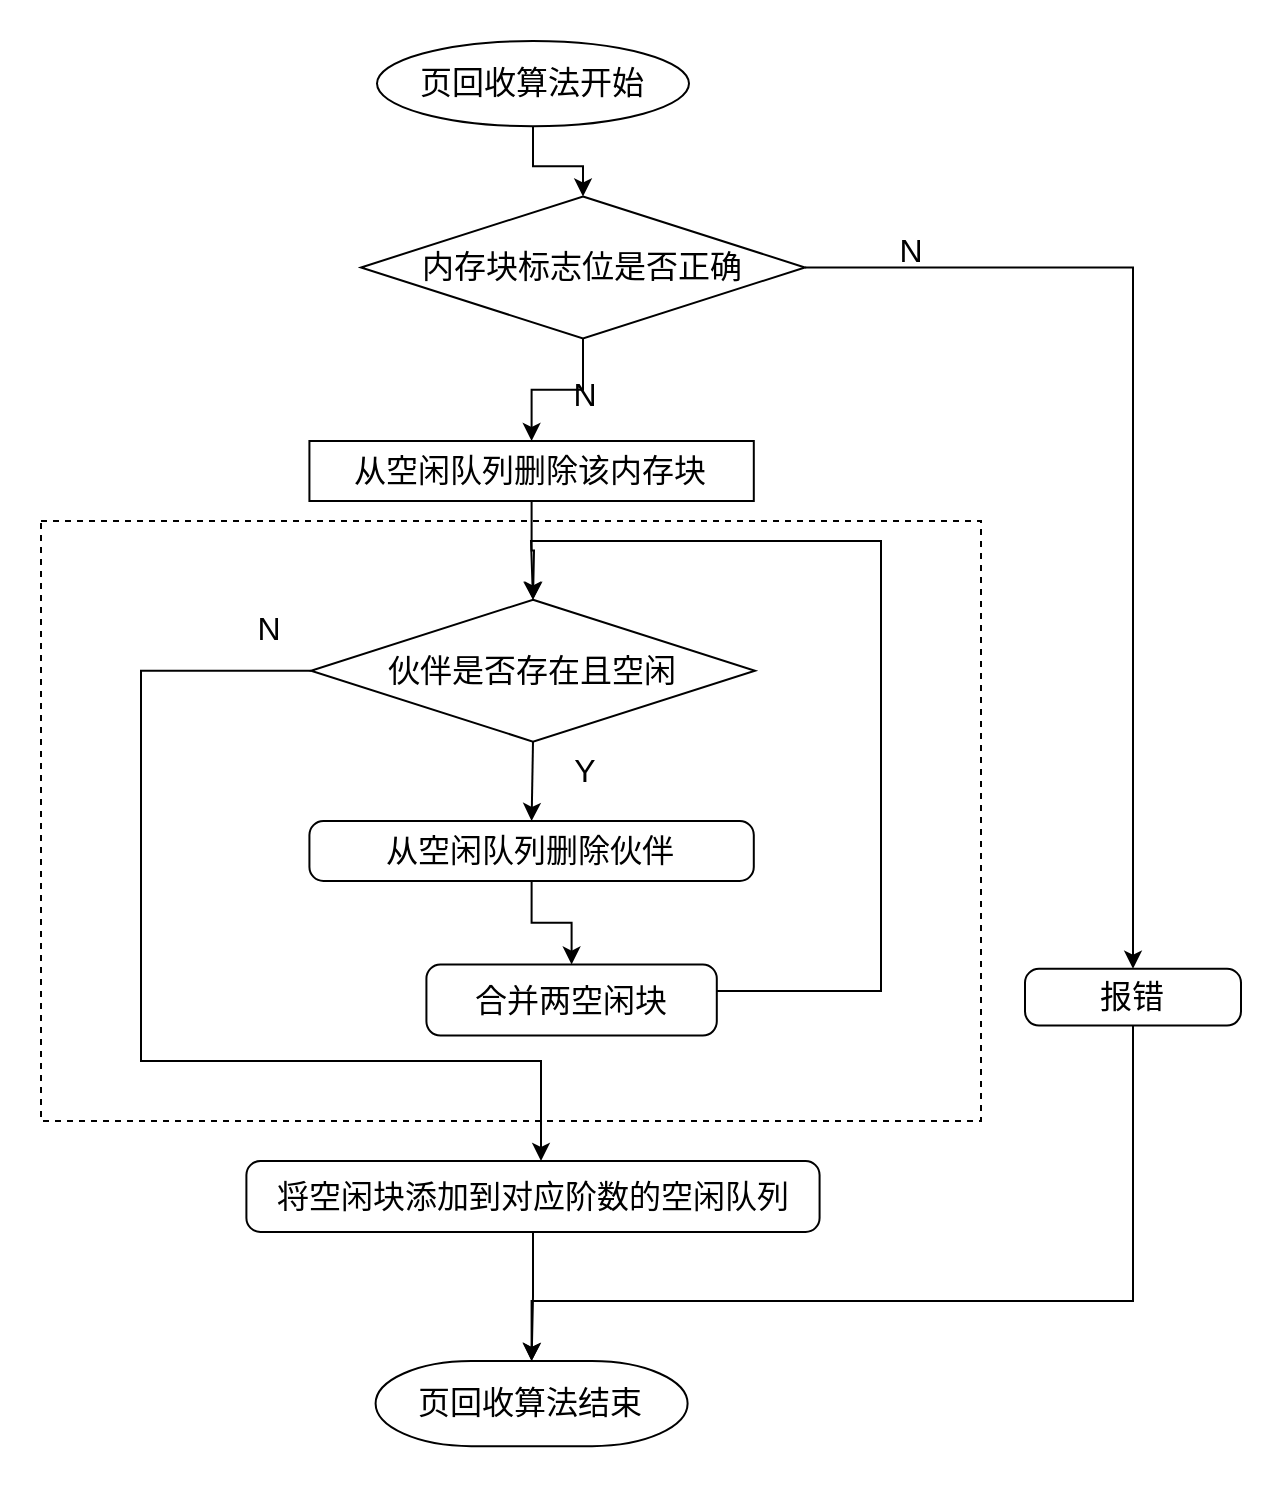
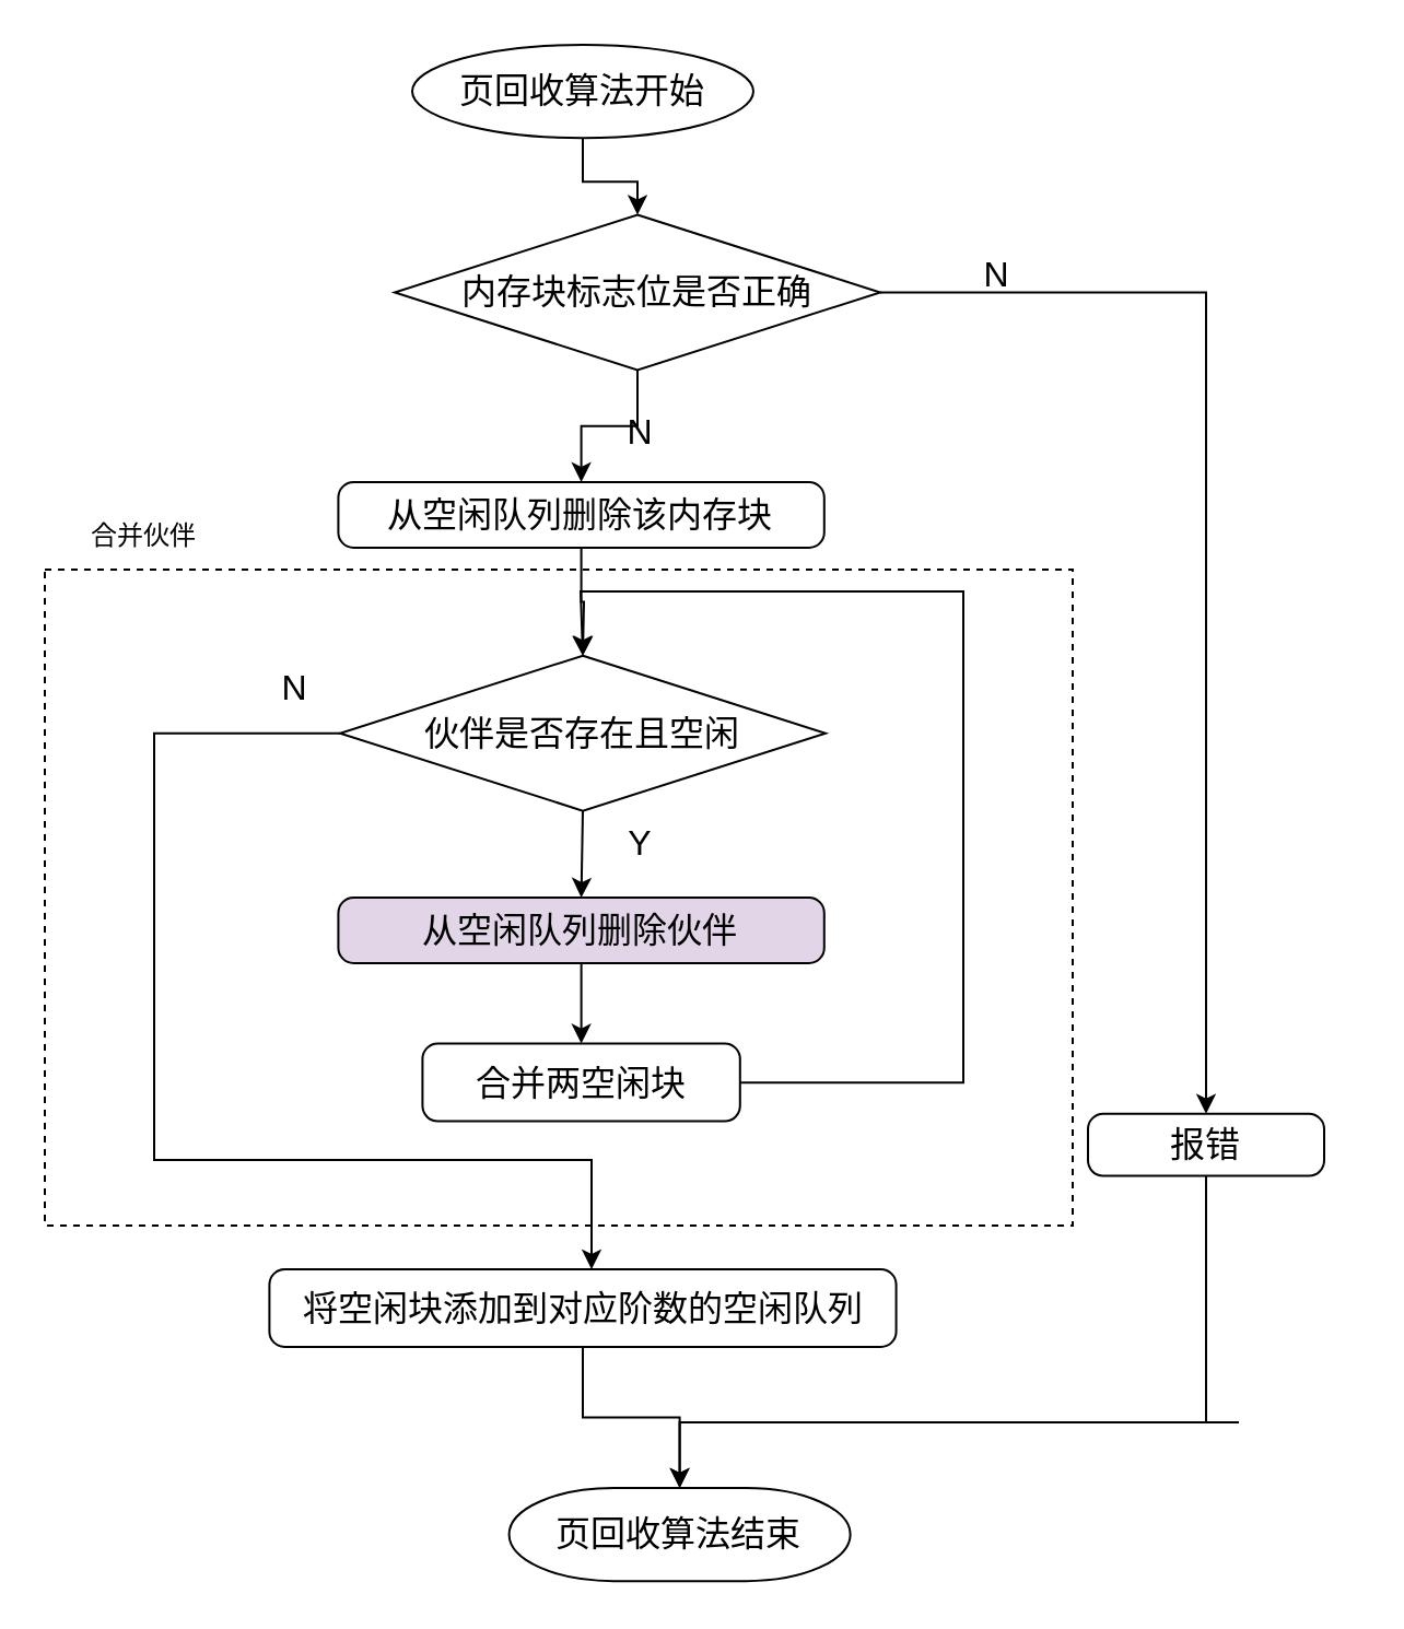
  <mxCell id="0" />
  <mxCell id="1" parent="0" />
  <mxCell id="2" style="edgeStyle=orthogonalEdgeStyle;rounded=0;orthogonalLoop=1;jettySize=auto;html=1;strokeWidth=1;fontSize=16;entryX=0.5;entryY=0;entryDx=0;entryDy=0;entryPerimeter=0;" edge="1" parent="1" source="3" target="5"><mxGeometry relative="1" as="geometry"><mxPoint x="266" y="50.968" as="targetPoint" /></mxGeometry></mxCell>
  <mxCell id="3" value="页回收算法开始" style="strokeWidth=1;html=1;shape=mxgraph.flowchart.start_1;whiteSpace=wrap;fontSize=16;container=0;" vertex="1" parent="1"><mxGeometry x="188" y="20" width="156.0" height="42.581" as="geometry" /></mxCell>
  <mxCell id="4" style="edgeStyle=orthogonalEdgeStyle;rounded=0;orthogonalLoop=1;jettySize=auto;html=1;exitX=0.5;exitY=1;exitDx=0;exitDy=0;exitPerimeter=0;entryX=0.5;entryY=0;entryDx=0;entryDy=0;strokeWidth=1;" edge="1" parent="1" source="5" target="12"><mxGeometry relative="1" as="geometry" /></mxCell>
  <mxCell id="5" value="内存块标志位是否正确" style="strokeWidth=1;html=1;shape=mxgraph.flowchart.decision;whiteSpace=wrap;fontSize=16;container=0;" vertex="1" parent="1"><mxGeometry x="180" y="97.742" width="222.0" height="70.968" as="geometry" /></mxCell>
  <mxCell id="6" value="N" style="text;html=1;align=center;verticalAlign=middle;resizable=0;points=[];autosize=1;strokeColor=none;fillColor=none;fontSize=16;container=0;strokeWidth=1;" vertex="1" parent="1"><mxGeometry x="435" y="109.995" width="40" height="30" as="geometry" /></mxCell>
- <mxCell id="7" value="页回收算法结束" style="strokeWidth=1;html=1;shape=mxgraph.flowchart.terminator;whiteSpace=wrap;fontSize=16;container=0;" vertex="1" parent="1"><mxGeometry x="187.302" y="679.999" width="156.0" height="42.581" as="geometry" /></mxCell>
+ <mxCell id="7" value="页回收算法结束" style="strokeWidth=1;html=1;shape=mxgraph.flowchart.terminator;whiteSpace=wrap;fontSize=16;container=0;" vertex="1" parent="1"><mxGeometry x="232.302" y="679.999" width="156.0" height="42.581" as="geometry" /></mxCell>
  <mxCell id="8" style="edgeStyle=orthogonalEdgeStyle;rounded=0;orthogonalLoop=1;jettySize=auto;html=1;exitX=0.5;exitY=1;exitDx=0;exitDy=0;strokeWidth=1;entryX=0.5;entryY=0;entryDx=0;entryDy=0;entryPerimeter=0;" edge="1" parent="1" source="9" target="7"><mxGeometry relative="1" as="geometry"><mxPoint x="566" y="680" as="targetPoint" /><Array as="points"><mxPoint x="566" y="650" /><mxPoint x="265" y="650" /></Array></mxGeometry></mxCell>
- <mxCell id="9" value="报错" style="rounded=1;whiteSpace=wrap;html=1;absoluteArcSize=1;arcSize=14;strokeWidth=1;fontSize=16;container=0;" vertex="1" parent="1"><mxGeometry x="512" y="483.871" width="108.0" height="28.387" as="geometry" /></mxCell>
+ <mxCell id="9" value="报错" style="rounded=1;whiteSpace=wrap;html=1;absoluteArcSize=1;arcSize=14;strokeWidth=1;fontSize=16;container=0;" vertex="1" parent="1"><mxGeometry x="497" y="508.871" width="108.0" height="28.387" as="geometry" /></mxCell>
  <mxCell id="10" style="edgeStyle=orthogonalEdgeStyle;rounded=0;orthogonalLoop=1;jettySize=auto;html=1;entryX=0.5;entryY=0;entryDx=0;entryDy=0;strokeWidth=1;fontSize=16;" edge="1" parent="1" source="5" target="9"><mxGeometry relative="1" as="geometry" /></mxCell>
  <mxCell id="11" style="edgeStyle=orthogonalEdgeStyle;rounded=0;orthogonalLoop=1;jettySize=auto;html=1;strokeWidth=1;fontSize=16;" edge="1" parent="1" source="12"><mxGeometry relative="1" as="geometry"><mxPoint x="266" y="299.355" as="targetPoint" /></mxGeometry></mxCell>
- <mxCell id="12" value="从空闲队列删除该内存块" style="whiteSpace=wrap;html=1;absoluteArcSize=1;arcSize=14;strokeWidth=1;fontSize=16;container=0;rounded=0;" vertex="1" parent="1"><mxGeometry x="154.21" y="220" width="222.19" height="30" as="geometry" /></mxCell>
+ <mxCell id="12" value="从空闲队列删除该内存块" style="rounded=1;whiteSpace=wrap;html=1;absoluteArcSize=1;arcSize=14;strokeWidth=1;fontSize=16;container=0;" vertex="1" parent="1"><mxGeometry x="154.21" y="220" width="222.19" height="30" as="geometry" /></mxCell>
  <mxCell id="13" style="edgeStyle=orthogonalEdgeStyle;rounded=0;orthogonalLoop=1;jettySize=auto;html=1;exitX=0.5;exitY=1;exitDx=0;exitDy=0;exitPerimeter=0;entryX=0.5;entryY=0;entryDx=0;entryDy=0;strokeWidth=1;" edge="1" parent="1" source="15" target="21"><mxGeometry relative="1" as="geometry" /></mxCell>
  <mxCell id="14" style="edgeStyle=orthogonalEdgeStyle;rounded=0;orthogonalLoop=1;jettySize=auto;html=1;strokeWidth=1;" edge="1" parent="1" source="15"><mxGeometry relative="1" as="geometry"><mxPoint x="270" y="580" as="targetPoint" /><Array as="points"><mxPoint x="70" y="335" /><mxPoint x="70" y="530" /><mxPoint x="270" y="530" /></Array></mxGeometry></mxCell>
  <mxCell id="15" value="伙伴是否存在且空闲" style="strokeWidth=1;html=1;shape=mxgraph.flowchart.decision;whiteSpace=wrap;fontSize=16;container=0;" vertex="1" parent="1"><mxGeometry x="155" y="299.355" width="222.0" height="70.968" as="geometry" /></mxCell>
  <mxCell id="16" value="N" style="text;html=1;align=center;verticalAlign=middle;resizable=0;points=[];autosize=1;strokeColor=none;fillColor=none;fontSize=16;container=0;strokeWidth=1;" vertex="1" parent="1"><mxGeometry x="272" y="182.258" width="40" height="30" as="geometry" /></mxCell>
  <mxCell id="17" value="Y" style="text;html=1;align=center;verticalAlign=middle;resizable=0;points=[];autosize=1;strokeColor=none;fillColor=none;fontSize=16;container=0;strokeWidth=1;" vertex="1" parent="1"><mxGeometry x="277" y="370.323" width="30" height="30" as="geometry" /></mxCell>
  <mxCell id="18" style="edgeStyle=orthogonalEdgeStyle;rounded=0;orthogonalLoop=1;jettySize=auto;html=1;strokeWidth=1;entryX=0.5;entryY=0;entryDx=0;entryDy=0;entryPerimeter=0;" edge="1" parent="1" source="19" target="15"><mxGeometry relative="1" as="geometry"><mxPoint x="265" y="270" as="targetPoint" /><Array as="points"><mxPoint x="440" y="495" /><mxPoint x="440" y="270" /><mxPoint x="265" y="270" /></Array></mxGeometry></mxCell>
- <mxCell id="19" value="合并两空闲块" style="rounded=1;whiteSpace=wrap;html=1;absoluteArcSize=1;arcSize=14;strokeWidth=1;fontSize=16;container=0;" vertex="1" parent="1"><mxGeometry x="212.71" y="481.78" width="145.19" height="35.48" as="geometry" /></mxCell>
+ <mxCell id="19" value="合并两空闲块" style="rounded=1;whiteSpace=wrap;html=1;absoluteArcSize=1;arcSize=14;strokeWidth=1;fontSize=16;container=0;" vertex="1" parent="1"><mxGeometry x="192.71" y="476.78" width="145.19" height="35.48" as="geometry" /></mxCell>
  <mxCell id="20" style="edgeStyle=orthogonalEdgeStyle;rounded=0;orthogonalLoop=1;jettySize=auto;html=1;exitX=0.5;exitY=1;exitDx=0;exitDy=0;entryX=0.5;entryY=0;entryDx=0;entryDy=0;strokeWidth=1;" edge="1" parent="1" source="21" target="19"><mxGeometry relative="1" as="geometry" /></mxCell>
- <mxCell id="21" value="从空闲队列删除伙伴" style="rounded=1;whiteSpace=wrap;html=1;absoluteArcSize=1;arcSize=14;strokeWidth=1;fontSize=16;container=0;" vertex="1" parent="1"><mxGeometry x="154.21" y="410" width="222.19" height="30" as="geometry" /></mxCell>
+ <mxCell id="21" value="从空闲队列删除伙伴" style="rounded=1;whiteSpace=wrap;html=1;absoluteArcSize=1;arcSize=14;strokeWidth=1;fontSize=16;container=0;fillColor=#e1d5e7;" vertex="1" parent="1"><mxGeometry x="154.21" y="410" width="222.19" height="30" as="geometry" /></mxCell>
  <mxCell id="22" value="N" style="text;html=1;align=center;verticalAlign=middle;resizable=0;points=[];autosize=1;strokeColor=none;fillColor=none;fontSize=16;container=0;strokeWidth=1;" vertex="1" parent="1"><mxGeometry x="114.21" y="299.355" width="40" height="30" as="geometry" /></mxCell>
  <mxCell id="23" style="edgeStyle=orthogonalEdgeStyle;rounded=0;orthogonalLoop=1;jettySize=auto;html=1;exitX=0.5;exitY=1;exitDx=0;exitDy=0;entryX=0.5;entryY=0;entryDx=0;entryDy=0;entryPerimeter=0;strokeWidth=1;" edge="1" parent="1" source="24" target="7"><mxGeometry relative="1" as="geometry" /></mxCell>
  <mxCell id="24" value="将空闲块添加到对应阶数的空闲队列" style="rounded=1;whiteSpace=wrap;html=1;absoluteArcSize=1;arcSize=14;strokeWidth=1;fontSize=16;container=0;" vertex="1" parent="1"><mxGeometry x="122.7" y="580" width="286.59" height="35.48" as="geometry" /></mxCell>
  <mxCell id="25" value="" style="rounded=0;labelBackgroundColor=none;fontFamily=宋体;fillColor=none;dashed=1;strokeWidth=1;" vertex="1" parent="1"><mxGeometry x="20" y="260" width="470" height="300" as="geometry" /></mxCell>
+ <mxCell id="26" value="合并伙伴" style="text;html=1;align=center;verticalAlign=middle;resizable=0;points=[];autosize=1;strokeColor=none;fillColor=none;" vertex="1" parent="1"><mxGeometry x="30" y="230" width="70" height="30" as="geometry" /></mxCell>
